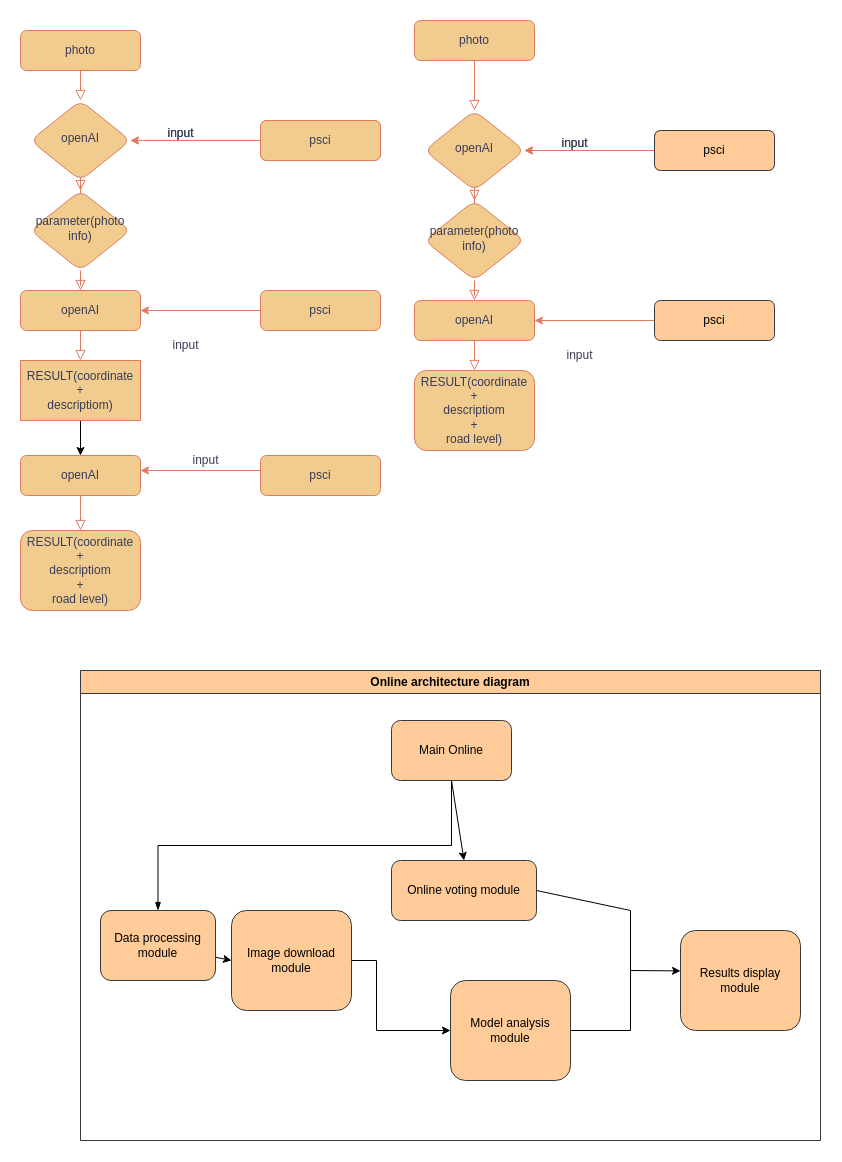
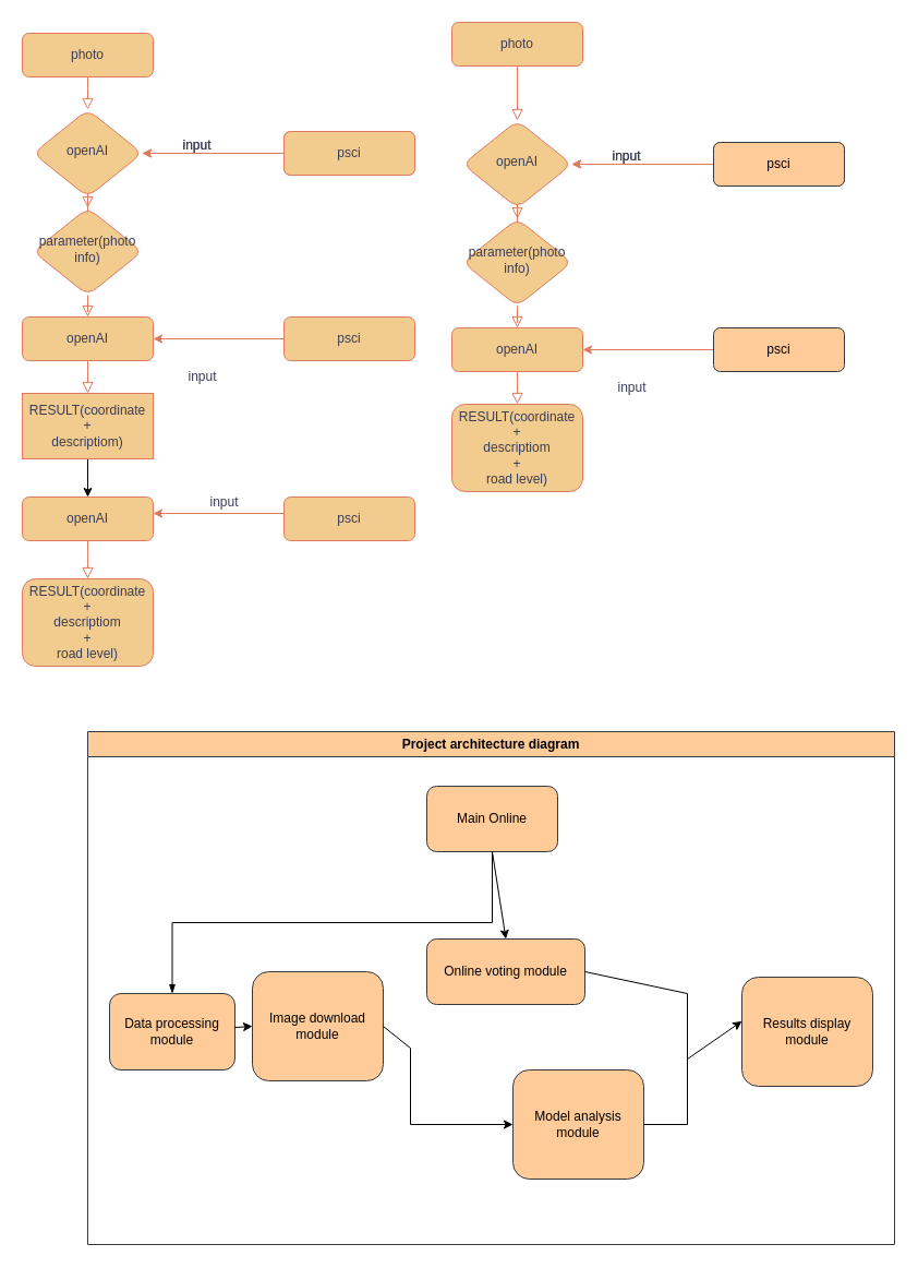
  <mxCell id="0" />
  <mxCell id="1" parent="0" />
  <mxCell id="2" value="" style="rounded=1;html=1;jettySize=auto;orthogonalLoop=1;fontSize=11;endArrow=block;endFill=0;endSize=8;strokeWidth=1;shadow=0;labelBackgroundColor=none;edgeStyle=orthogonalEdgeStyle;strokeColor=#E07A5F;fontColor=default;" parent="1" source="3" target="6" edge="1"><mxGeometry relative="1" as="geometry" /></mxCell>
  <mxCell id="3" value="photo" style="rounded=1;whiteSpace=wrap;html=1;fontSize=12;glass=0;strokeWidth=1;shadow=0;fillColor=#F2CC8F;strokeColor=#E07A5F;labelBackgroundColor=none;fontColor=#393C56;" parent="1" vertex="1"><mxGeometry x="20" y="30" width="120" height="40" as="geometry" /></mxCell>
  <mxCell id="4" value="" style="rounded=1;html=1;jettySize=auto;orthogonalLoop=1;fontSize=11;endArrow=block;endFill=0;endSize=8;strokeWidth=1;shadow=0;labelBackgroundColor=none;edgeStyle=orthogonalEdgeStyle;strokeColor=#E07A5F;fontColor=default;" parent="1" source="6" target="10" edge="1"><mxGeometry y="20" relative="1" as="geometry"><mxPoint as="offset" /></mxGeometry></mxCell>
  <mxCell id="5" style="edgeStyle=orthogonalEdgeStyle;rounded=1;orthogonalLoop=1;jettySize=auto;html=1;exitX=0;exitY=0.5;exitDx=0;exitDy=0;entryX=1;entryY=0.5;entryDx=0;entryDy=0;labelBackgroundColor=none;strokeColor=#E07A5F;fontColor=default;" parent="1" source="7" target="6" edge="1"><mxGeometry relative="1" as="geometry"><mxPoint x="140" y="140" as="targetPoint" /></mxGeometry></mxCell>
  <mxCell id="6" value="openAI" style="rhombus;whiteSpace=wrap;html=1;shadow=0;fontFamily=Helvetica;fontSize=12;align=center;strokeWidth=1;spacing=6;spacingTop=-4;fillColor=#F2CC8F;strokeColor=#E07A5F;labelBackgroundColor=none;fontColor=#393C56;rounded=1;" parent="1" vertex="1"><mxGeometry x="30" y="100" width="100" height="80" as="geometry" /></mxCell>
  <mxCell id="7" value="psci" style="rounded=1;whiteSpace=wrap;html=1;fontSize=12;glass=0;strokeWidth=1;shadow=0;labelBackgroundColor=none;fillColor=#F2CC8F;strokeColor=#E07A5F;fontColor=#393C56;" parent="1" vertex="1"><mxGeometry x="260" y="120" width="120" height="40" as="geometry" /></mxCell>
  <mxCell id="8" value="" style="rounded=1;html=1;jettySize=auto;orthogonalLoop=1;fontSize=11;endArrow=block;endFill=0;endSize=8;strokeWidth=1;shadow=0;labelBackgroundColor=none;edgeStyle=orthogonalEdgeStyle;strokeColor=#E07A5F;fontColor=default;" parent="1" source="13" target="12" edge="1"><mxGeometry x="0.333" y="20" relative="1" as="geometry"><mxPoint as="offset" /></mxGeometry></mxCell>
  <mxCell id="9" value="" style="edgeStyle=orthogonalEdgeStyle;rounded=1;html=1;jettySize=auto;orthogonalLoop=1;fontSize=11;endArrow=block;endFill=0;endSize=8;strokeWidth=1;shadow=0;labelBackgroundColor=none;strokeColor=#E07A5F;fontColor=default;" parent="1" source="10" target="13" edge="1"><mxGeometry y="10" relative="1" as="geometry"><mxPoint as="offset" /></mxGeometry></mxCell>
  <mxCell id="10" value="parameter(photo info)" style="rhombus;whiteSpace=wrap;html=1;shadow=0;fontFamily=Helvetica;fontSize=12;align=center;strokeWidth=1;spacing=6;spacingTop=-4;labelBackgroundColor=none;fillColor=#F2CC8F;strokeColor=#E07A5F;fontColor=#393C56;rounded=1;" parent="1" vertex="1"><mxGeometry x="30" y="190" width="100" height="80" as="geometry" /></mxCell>
  <mxCell id="11" style="edgeStyle=orthogonalEdgeStyle;rounded=0;orthogonalLoop=1;jettySize=auto;html=1;exitX=0.5;exitY=1;exitDx=0;exitDy=0;" parent="1" source="12" target="21" edge="1"><mxGeometry relative="1" as="geometry" /></mxCell>
  <mxCell id="12" value="RESULT(coordinate&lt;div&gt;+&lt;div&gt;descriptiom)&lt;/div&gt;&lt;/div&gt;" style="whiteSpace=wrap;html=1;fontSize=12;glass=0;strokeWidth=1;shadow=0;fillColor=#F2CC8F;strokeColor=#E07A5F;labelBackgroundColor=none;fontColor=#393C56;rounded=0;" parent="1" vertex="1"><mxGeometry x="20" y="360" width="120" height="60" as="geometry" /></mxCell>
  <mxCell id="13" value="openAI" style="rounded=1;whiteSpace=wrap;html=1;fontSize=12;glass=0;strokeWidth=1;shadow=0;fillColor=#F2CC8F;strokeColor=#E07A5F;labelBackgroundColor=none;fontColor=#393C56;" parent="1" vertex="1"><mxGeometry x="20" y="290" width="120" height="40" as="geometry" /></mxCell>
  <mxCell id="14" value="input" style="text;html=1;align=center;verticalAlign=middle;resizable=0;points=[];autosize=1;strokeColor=none;fillColor=none;labelBackgroundColor=none;fontColor=#393C56;rounded=1;" parent="1" vertex="1"><mxGeometry x="155" y="118" width="50" height="30" as="geometry" /></mxCell>
  <mxCell id="15" style="edgeStyle=orthogonalEdgeStyle;rounded=1;orthogonalLoop=1;jettySize=auto;html=1;exitX=0;exitY=0.5;exitDx=0;exitDy=0;labelBackgroundColor=none;strokeColor=#E07A5F;fontColor=default;entryX=1;entryY=0.5;entryDx=0;entryDy=0;" parent="1" source="16" target="13" edge="1"><mxGeometry relative="1" as="geometry"><mxPoint x="140" y="352" as="targetPoint" /></mxGeometry></mxCell>
  <mxCell id="16" value="psci" style="rounded=1;whiteSpace=wrap;html=1;fontSize=12;glass=0;strokeWidth=1;shadow=0;labelBackgroundColor=none;fillColor=#F2CC8F;strokeColor=#E07A5F;fontColor=#393C56;" parent="1" vertex="1"><mxGeometry x="260" y="290" width="120" height="40" as="geometry" /></mxCell>
  <mxCell id="17" value="input" style="text;html=1;align=center;verticalAlign=middle;resizable=0;points=[];autosize=1;strokeColor=none;fillColor=none;labelBackgroundColor=none;fontColor=#393C56;rounded=1;" parent="1" vertex="1"><mxGeometry x="160" y="330" width="50" height="30" as="geometry" /></mxCell>
  <mxCell id="18" style="edgeStyle=orthogonalEdgeStyle;rounded=1;orthogonalLoop=1;jettySize=auto;html=1;exitX=0;exitY=0.5;exitDx=0;exitDy=0;entryX=1;entryY=0.5;entryDx=0;entryDy=0;labelBackgroundColor=none;strokeColor=#E07A5F;fontColor=default;" parent="1" source="19" edge="1"><mxGeometry relative="1" as="geometry"><mxPoint x="130" y="140" as="targetPoint" /></mxGeometry></mxCell>
  <mxCell id="19" value="psci" style="rounded=1;whiteSpace=wrap;html=1;fontSize=12;glass=0;strokeWidth=1;shadow=0;labelBackgroundColor=none;fillColor=#F2CC8F;strokeColor=#E07A5F;fontColor=#393C56;" parent="1" vertex="1"><mxGeometry x="260" y="120" width="120" height="40" as="geometry" /></mxCell>
  <mxCell id="20" value="input" style="text;html=1;align=center;verticalAlign=middle;resizable=0;points=[];autosize=1;strokeColor=none;fillColor=none;labelBackgroundColor=none;fontColor=#393C56;rounded=1;" parent="1" vertex="1"><mxGeometry x="155" y="118" width="50" height="30" as="geometry" /></mxCell>
  <mxCell id="21" value="openAI" style="rounded=1;whiteSpace=wrap;html=1;fontSize=12;glass=0;strokeWidth=1;shadow=0;fillColor=#F2CC8F;strokeColor=#E07A5F;labelBackgroundColor=none;fontColor=#393C56;" parent="1" vertex="1"><mxGeometry x="20" y="455" width="120" height="40" as="geometry" /></mxCell>
  <mxCell id="22" style="edgeStyle=orthogonalEdgeStyle;rounded=1;orthogonalLoop=1;jettySize=auto;html=1;exitX=0;exitY=0.5;exitDx=0;exitDy=0;labelBackgroundColor=none;strokeColor=#E07A5F;fontColor=default;entryX=1;entryY=0.5;entryDx=0;entryDy=0;" parent="1" edge="1"><mxGeometry relative="1" as="geometry"><mxPoint x="140" y="470" as="targetPoint" /><mxPoint x="260" y="470" as="sourcePoint" /></mxGeometry></mxCell>
  <mxCell id="23" value="psci" style="rounded=1;whiteSpace=wrap;html=1;fontSize=12;glass=0;strokeWidth=1;shadow=0;labelBackgroundColor=none;fillColor=#F2CC8F;strokeColor=#E07A5F;fontColor=#393C56;" parent="1" vertex="1"><mxGeometry x="260" y="455" width="120" height="40" as="geometry" /></mxCell>
  <mxCell id="24" value="input" style="text;html=1;align=center;verticalAlign=middle;resizable=0;points=[];autosize=1;strokeColor=none;fillColor=none;labelBackgroundColor=none;fontColor=#393C56;rounded=1;" parent="1" vertex="1"><mxGeometry x="180" y="445" width="50" height="30" as="geometry" /></mxCell>
  <mxCell id="25" value="" style="rounded=1;html=1;jettySize=auto;orthogonalLoop=1;fontSize=11;endArrow=block;endFill=0;endSize=8;strokeWidth=1;shadow=0;labelBackgroundColor=none;edgeStyle=orthogonalEdgeStyle;strokeColor=#E07A5F;fontColor=default;" parent="1" source="21" target="26" edge="1"><mxGeometry x="0.333" y="20" relative="1" as="geometry"><mxPoint as="offset" /><mxPoint x="80" y="640" as="targetPoint" /><mxPoint x="80" y="495" as="sourcePoint" /></mxGeometry></mxCell>
  <mxCell id="26" value="RESULT(coordinate&lt;div&gt;+&lt;div&gt;descriptiom&lt;/div&gt;&lt;div&gt;+&lt;/div&gt;&lt;div&gt;road level)&lt;/div&gt;&lt;/div&gt;" style="rounded=1;whiteSpace=wrap;html=1;fontSize=12;glass=0;strokeWidth=1;shadow=0;fillColor=#F2CC8F;strokeColor=#E07A5F;labelBackgroundColor=none;fontColor=#393C56;" parent="1" vertex="1"><mxGeometry x="20" y="530" width="120" height="80" as="geometry" /></mxCell>
  <mxCell id="27" value="" style="rounded=1;html=1;jettySize=auto;orthogonalLoop=1;fontSize=11;endArrow=block;endFill=0;endSize=8;strokeWidth=1;shadow=0;labelBackgroundColor=none;edgeStyle=orthogonalEdgeStyle;strokeColor=#E07A5F;fontColor=default;" parent="1" source="28" target="31" edge="1"><mxGeometry relative="1" as="geometry" /></mxCell>
  <mxCell id="28" value="photo" style="rounded=1;whiteSpace=wrap;html=1;fontSize=12;glass=0;strokeWidth=1;shadow=0;fillColor=#F2CC8F;strokeColor=#E07A5F;labelBackgroundColor=none;fontColor=#393C56;" parent="1" vertex="1"><mxGeometry x="414" y="20" width="120" height="40" as="geometry" /></mxCell>
  <mxCell id="29" value="" style="rounded=1;html=1;jettySize=auto;orthogonalLoop=1;fontSize=11;endArrow=block;endFill=0;endSize=8;strokeWidth=1;shadow=0;labelBackgroundColor=none;edgeStyle=orthogonalEdgeStyle;strokeColor=#E07A5F;fontColor=default;" parent="1" source="31" target="35" edge="1"><mxGeometry y="20" relative="1" as="geometry"><mxPoint as="offset" /></mxGeometry></mxCell>
  <mxCell id="30" style="edgeStyle=orthogonalEdgeStyle;rounded=1;orthogonalLoop=1;jettySize=auto;html=1;exitX=0;exitY=0.5;exitDx=0;exitDy=0;entryX=1;entryY=0.5;entryDx=0;entryDy=0;labelBackgroundColor=none;strokeColor=#E07A5F;fontColor=default;" parent="1" source="32" target="31" edge="1"><mxGeometry relative="1" as="geometry"><mxPoint x="534" y="150" as="targetPoint" /></mxGeometry></mxCell>
  <mxCell id="31" value="openAI" style="rhombus;whiteSpace=wrap;html=1;shadow=0;fontFamily=Helvetica;fontSize=12;align=center;strokeWidth=1;spacing=6;spacingTop=-4;fillColor=#F2CC8F;strokeColor=#E07A5F;labelBackgroundColor=none;fontColor=#393C56;rounded=1;" parent="1" vertex="1"><mxGeometry x="424" y="110" width="100" height="80" as="geometry" /></mxCell>
  <mxCell id="32" value="psci" style="rounded=1;whiteSpace=wrap;html=1;fontSize=12;glass=0;strokeWidth=1;shadow=0;labelBackgroundColor=none;fillColor=#F2CC8F;strokeColor=#E07A5F;fontColor=#393C56;" parent="1" vertex="1"><mxGeometry x="654" y="130" width="120" height="40" as="geometry" /></mxCell>
  <mxCell id="33" value="" style="rounded=1;html=1;jettySize=auto;orthogonalLoop=1;fontSize=11;endArrow=block;endFill=0;endSize=8;strokeWidth=1;shadow=0;labelBackgroundColor=none;edgeStyle=orthogonalEdgeStyle;strokeColor=#E07A5F;fontColor=default;" parent="1" source="36" edge="1"><mxGeometry x="0.333" y="20" relative="1" as="geometry"><mxPoint as="offset" /><mxPoint x="474" y="370" as="targetPoint" /></mxGeometry></mxCell>
  <mxCell id="34" value="" style="edgeStyle=orthogonalEdgeStyle;rounded=1;html=1;jettySize=auto;orthogonalLoop=1;fontSize=11;endArrow=block;endFill=0;endSize=8;strokeWidth=1;shadow=0;labelBackgroundColor=none;strokeColor=#E07A5F;fontColor=default;" parent="1" source="35" target="36" edge="1"><mxGeometry y="10" relative="1" as="geometry"><mxPoint as="offset" /></mxGeometry></mxCell>
  <mxCell id="35" value="parameter(photo info)" style="rhombus;whiteSpace=wrap;html=1;shadow=0;fontFamily=Helvetica;fontSize=12;align=center;strokeWidth=1;spacing=6;spacingTop=-4;labelBackgroundColor=none;fillColor=#F2CC8F;strokeColor=#E07A5F;fontColor=#393C56;rounded=1;" parent="1" vertex="1"><mxGeometry x="424" y="200" width="100" height="80" as="geometry" /></mxCell>
  <mxCell id="36" value="openAI" style="rounded=1;whiteSpace=wrap;html=1;fontSize=12;glass=0;strokeWidth=1;shadow=0;fillColor=#F2CC8F;strokeColor=#E07A5F;labelBackgroundColor=none;fontColor=#393C56;" parent="1" vertex="1"><mxGeometry x="414" y="300" width="120" height="40" as="geometry" /></mxCell>
  <mxCell id="37" value="input" style="text;html=1;align=center;verticalAlign=middle;resizable=0;points=[];autosize=1;strokeColor=none;fillColor=none;labelBackgroundColor=none;fontColor=#393C56;rounded=1;" parent="1" vertex="1"><mxGeometry x="549" y="128" width="50" height="30" as="geometry" /></mxCell>
  <mxCell id="38" style="edgeStyle=orthogonalEdgeStyle;rounded=1;orthogonalLoop=1;jettySize=auto;html=1;exitX=0;exitY=0.5;exitDx=0;exitDy=0;labelBackgroundColor=none;strokeColor=#E07A5F;fontColor=default;entryX=1;entryY=0.5;entryDx=0;entryDy=0;" parent="1" source="39" target="36" edge="1"><mxGeometry relative="1" as="geometry"><mxPoint x="534" y="362" as="targetPoint" /></mxGeometry></mxCell>
  <mxCell id="39" value="psci" style="rounded=1;whiteSpace=wrap;html=1;fontSize=12;glass=0;strokeWidth=1;shadow=0;labelBackgroundColor=none;fillColor=#ffcc99;strokeColor=#36393d;" parent="1" vertex="1"><mxGeometry x="654" y="300" width="120" height="40" as="geometry" /></mxCell>
  <mxCell id="40" value="input" style="text;html=1;align=center;verticalAlign=middle;resizable=0;points=[];autosize=1;strokeColor=none;fillColor=none;labelBackgroundColor=none;fontColor=#393C56;rounded=1;" parent="1" vertex="1"><mxGeometry x="554" y="340" width="50" height="30" as="geometry" /></mxCell>
  <mxCell id="41" style="edgeStyle=orthogonalEdgeStyle;rounded=1;orthogonalLoop=1;jettySize=auto;html=1;exitX=0;exitY=0.5;exitDx=0;exitDy=0;entryX=1;entryY=0.5;entryDx=0;entryDy=0;labelBackgroundColor=none;strokeColor=#E07A5F;fontColor=default;" parent="1" source="42" edge="1"><mxGeometry relative="1" as="geometry"><mxPoint x="524" y="150" as="targetPoint" /></mxGeometry></mxCell>
  <mxCell id="42" value="psci" style="rounded=1;whiteSpace=wrap;html=1;fontSize=12;glass=0;strokeWidth=1;shadow=0;labelBackgroundColor=none;fillColor=#ffcc99;strokeColor=#36393d;" parent="1" vertex="1"><mxGeometry x="654" y="130" width="120" height="40" as="geometry" /></mxCell>
  <mxCell id="43" value="input" style="text;html=1;align=center;verticalAlign=middle;resizable=0;points=[];autosize=1;strokeColor=none;fillColor=none;labelBackgroundColor=none;fontColor=#393C56;rounded=1;" parent="1" vertex="1"><mxGeometry x="549" y="128" width="50" height="30" as="geometry" /></mxCell>
  <mxCell id="44" value="RESULT(coordinate&lt;div&gt;+&lt;div&gt;descriptiom&lt;/div&gt;&lt;div&gt;+&lt;/div&gt;&lt;div&gt;road level)&lt;/div&gt;&lt;/div&gt;" style="rounded=1;whiteSpace=wrap;html=1;fontSize=12;glass=0;strokeWidth=1;shadow=0;fillColor=#F2CC8F;strokeColor=#E07A5F;labelBackgroundColor=none;fontColor=#393C56;" parent="1" vertex="1"><mxGeometry x="414" y="370" width="120" height="80" as="geometry" /></mxCell>
- <mxCell id="45" value="Online architecture diagram" style="swimlane;whiteSpace=wrap;html=1;fillColor=#ffcc99;strokeColor=#36393d;" vertex="1" parent="1"><mxGeometry x="80" y="670" width="740" height="470" as="geometry" /></mxCell>
+ <mxCell id="45" value="Project architecture diagram" style="swimlane;whiteSpace=wrap;html=1;fillColor=#ffcc99;strokeColor=#36393d;" vertex="1" parent="1"><mxGeometry x="80" y="670" width="740" height="470" as="geometry" /></mxCell>
  <mxCell id="46" value="Main Online" style="rounded=1;whiteSpace=wrap;html=1;fillColor=#ffcc99;strokeColor=#36393d;" vertex="1" parent="45"><mxGeometry x="311" y="50" width="120" height="60" as="geometry" /></mxCell>
  <mxCell id="47" value="" style="endArrow=blockThin;endFill=1;fontSize=11;edgeStyle=elbowEdgeStyle;elbow=vertical;rounded=0;entryX=0.5;entryY=0;entryDx=0;entryDy=0;" edge="1" parent="45" target="48"><mxGeometry relative="1" as="geometry"><mxPoint x="371" y="110" as="sourcePoint" /><mxPoint x="111" y="170" as="targetPoint" /></mxGeometry></mxCell>
  <mxCell id="48" value="Data processing module" style="rounded=1;whiteSpace=wrap;html=1;fillColor=#ffcc99;strokeColor=#36393d;" vertex="1" parent="45"><mxGeometry x="20" y="240" width="115" height="70" as="geometry" /></mxCell>
- <mxCell id="49" value="Image download module" style="rounded=1;whiteSpace=wrap;html=1;fillColor=#ffcc99;strokeColor=#36393d;" vertex="1" parent="45"><mxGeometry x="151" y="240" width="120" height="100" as="geometry" /></mxCell>
- <mxCell id="50" value="Model analysis module" style="rounded=1;whiteSpace=wrap;html=1;fillColor=#ffcc99;strokeColor=#36393d;" vertex="1" parent="45"><mxGeometry x="370" y="310" width="120" height="100" as="geometry" /></mxCell>
+ <mxCell id="49" value="Image download module" style="rounded=1;whiteSpace=wrap;html=1;fillColor=#ffcc99;strokeColor=#36393d;" vertex="1" parent="45"><mxGeometry x="151" y="220" width="120" height="100" as="geometry" /></mxCell>
+ <mxCell id="50" value="Model analysis module" style="rounded=1;whiteSpace=wrap;html=1;fillColor=#ffcc99;strokeColor=#36393d;" vertex="1" parent="45"><mxGeometry x="390" y="310" width="120" height="100" as="geometry" /></mxCell>
  <mxCell id="51" value="Online voting module" style="rounded=1;whiteSpace=wrap;html=1;fillColor=#ffcc99;strokeColor=#36393d;" vertex="1" parent="45"><mxGeometry x="311" y="190" width="145" height="60" as="geometry" /></mxCell>
- <mxCell id="52" value="Results display module" style="rounded=1;whiteSpace=wrap;html=1;fillColor=#ffcc99;strokeColor=#36393d;" vertex="1" parent="45"><mxGeometry x="600" y="260" width="120" height="100" as="geometry" /></mxCell>
+ <mxCell id="52" value="Results display module" style="rounded=1;whiteSpace=wrap;html=1;fillColor=#ffcc99;strokeColor=#36393d;" vertex="1" parent="45"><mxGeometry x="600" y="225" width="120" height="100" as="geometry" /></mxCell>
  <mxCell id="53" value="" style="endArrow=classic;html=1;rounded=0;exitX=1;exitY=0.5;exitDx=0;exitDy=0;entryX=0;entryY=0.5;entryDx=0;entryDy=0;" edge="1" parent="45" source="49" target="50"><mxGeometry width="50" height="50" relative="1" as="geometry"><mxPoint x="420" y="320" as="sourcePoint" /><mxPoint x="330" y="290" as="targetPoint" /><Array as="points"><mxPoint x="296" y="290" /><mxPoint x="296" y="360" /></Array></mxGeometry></mxCell>
  <mxCell id="54" value="" style="endArrow=classic;html=1;rounded=0;entryX=0;entryY=0.5;entryDx=0;entryDy=0;" edge="1" parent="45" source="48" target="49"><mxGeometry width="50" height="50" relative="1" as="geometry"><mxPoint x="360" y="300" as="sourcePoint" /><mxPoint x="90" y="270" as="targetPoint" /></mxGeometry></mxCell>
  <mxCell id="55" value="" style="endArrow=none;html=1;rounded=0;exitX=1;exitY=0.5;exitDx=0;exitDy=0;" edge="1" parent="1" source="51"><mxGeometry width="50" height="50" relative="1" as="geometry"><mxPoint x="440" y="930" as="sourcePoint" /><mxPoint x="630" y="910" as="targetPoint" /></mxGeometry></mxCell>
  <mxCell id="56" value="" style="endArrow=none;html=1;rounded=0;exitX=1;exitY=0.5;exitDx=0;exitDy=0;" edge="1" parent="1" source="50"><mxGeometry width="50" height="50" relative="1" as="geometry"><mxPoint x="440" y="930" as="sourcePoint" /><mxPoint x="630" y="1030" as="targetPoint" /></mxGeometry></mxCell>
  <mxCell id="57" value="" style="endArrow=none;html=1;rounded=0;" edge="1" parent="1"><mxGeometry width="50" height="50" relative="1" as="geometry"><mxPoint x="630" y="910" as="sourcePoint" /><mxPoint x="630" y="1030" as="targetPoint" /></mxGeometry></mxCell>
  <mxCell id="58" value="" style="endArrow=classic;html=1;rounded=0;entryX=0;entryY=0.404;entryDx=0;entryDy=0;entryPerimeter=0;" edge="1" parent="1" target="52"><mxGeometry width="50" height="50" relative="1" as="geometry"><mxPoint x="630" y="970" as="sourcePoint" /><mxPoint x="490" y="880" as="targetPoint" /></mxGeometry></mxCell>
  <mxCell id="59" value="" style="endArrow=classic;html=1;rounded=0;entryX=0.5;entryY=0;entryDx=0;entryDy=0;" edge="1" parent="1" target="51"><mxGeometry width="50" height="50" relative="1" as="geometry"><mxPoint x="451" y="780" as="sourcePoint" /><mxPoint x="490" y="880" as="targetPoint" /></mxGeometry></mxCell>
